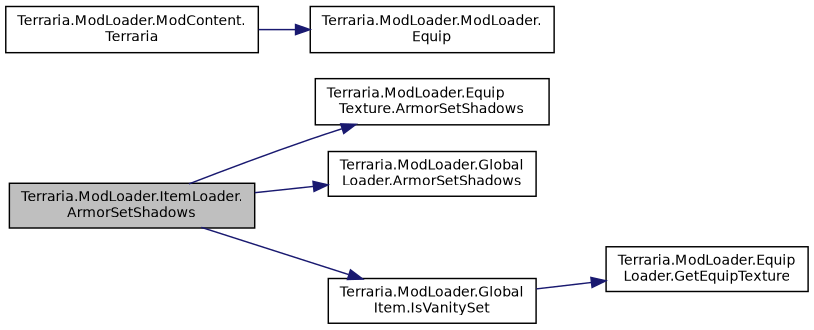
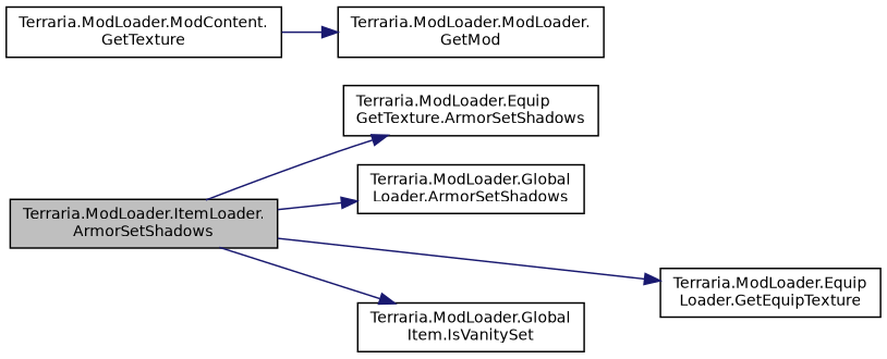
  digraph {
    rankdir=LR
    node [color=black fillcolor=white fontname=Helvetica fontsize=10 shape=record style=filled]
    edge [color=midnightblue fontname=Helvetica fontsize=10 labelfontname=Helvetica labelfontsize=10 style=solid]
    n1 [fillcolor=grey75 fontcolor=black height=0.2 label="Terraria.ModLoader.ItemLoader.\lArmorSetShadows" width=0.4]
-   n2 [height=0.2 label="Terraria.ModLoader.Equip\lTexture.ArmorSetShadows" width=0.4]
+   n2 [height=0.2 label="Terraria.ModLoader.Equip\lGetTexture.ArmorSetShadows" width=0.4]
    n3 [height=0.2 label="Terraria.ModLoader.Global\lLoader.ArmorSetShadows" width=0.4]
    n4 [height=0.2 label="Terraria.ModLoader.Equip\lLoader.GetEquipTexture" width=0.4]
    n5 [height=0.2 label="Terraria.ModLoader.Global\lItem.IsVanitySet" width=0.4]
-   n6 [height=0.2 label="Terraria.ModLoader.ModContent.\lTerraria" width=0.4]
-   n7 [height=0.2 label="Terraria.ModLoader.ModLoader.\lEquip" width=0.4]
+   n6 [height=0.2 label="Terraria.ModLoader.ModContent.\lGetTexture" width=0.4]
+   n7 [height=0.2 label="Terraria.ModLoader.ModLoader.\lGetMod" width=0.4]
    n1 -> n2
    n1 -> n3
-   n5 -> n4
+   n1 -> n4
    n1 -> n5
    n6 -> n7
  }
